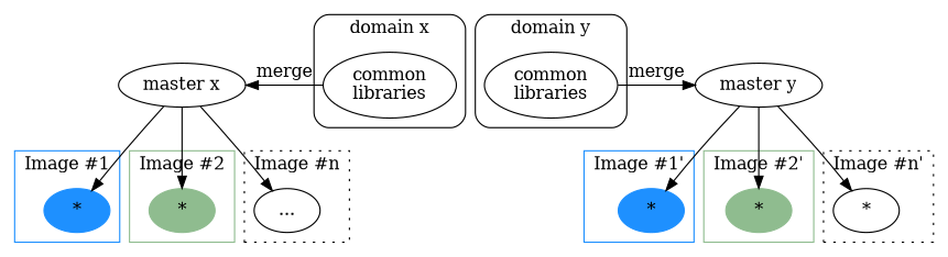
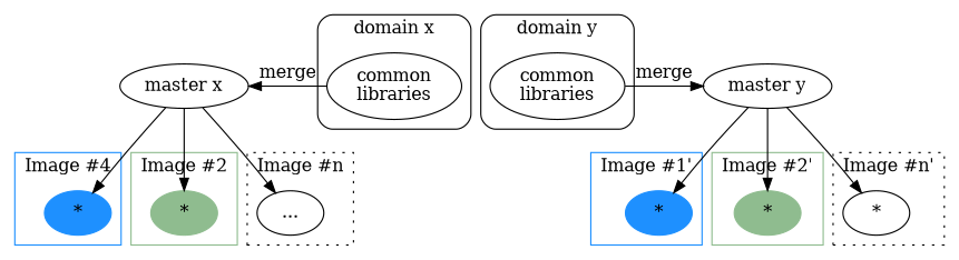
  digraph {
    n1 [color=dodgerblue1 label="*" style=filled]
    n2 [color=darkseagreen label="*" style=filled]
    n3 [label="..."]
    n4 [label="common\nlibraries"]
    n5 [label="common\nlibraries"]
    n6 [color=dodgerblue1 label="*" style=filled]
    n7 [color=darkseagreen label="*" style=filled]
    n8 [label="*"]
    "master x"
    n10 [label="master y"]
    subgraph cluster_1 {
      color=dodgerblue1
-     label="Image #1"
+     label="Image #4"
      n1
    }
    subgraph cluster_2 {
      color=darkseagreen
      label="Image #2"
      n2
    }
    subgraph cluster_3 {
      label="Image #n"
      style=dotted
      n3
    }
    subgraph cluster_4 {
      label="domain x"
      style=rounded
      n4
    }
    subgraph cluster_5 {
      label="domain y"
      style=rounded
      n5
    }
    subgraph cluster_6 {
      color=dodgerblue1
      label="Image #1'"
      n6
    }
    subgraph cluster_7 {
      color=darkseagreen
      label="Image #2'"
      n7
    }
    subgraph cluster_8 {
      label="Image #n'"
      style=dotted
      n8
    }
    n4 -> "master x" [constraint=false label=merge]
    n5 -> n10 [constraint=false label=merge]
    "master x" -> n1
    "master x" -> n2
    "master x" -> n3
    n10 -> n6
    n10 -> n7
    n10 -> n8
  }
